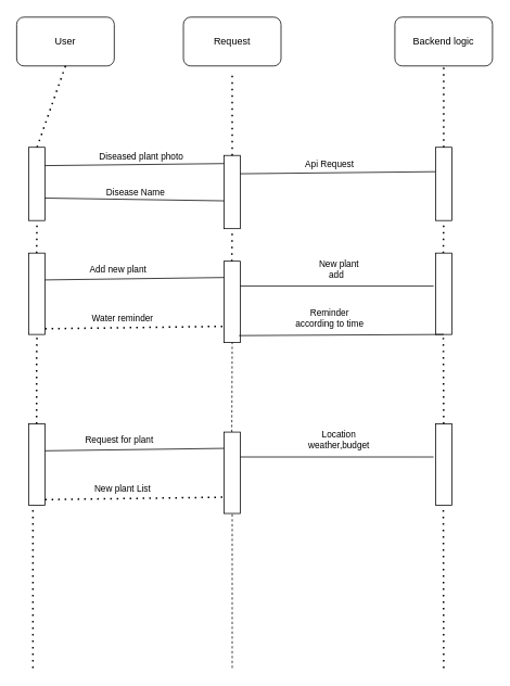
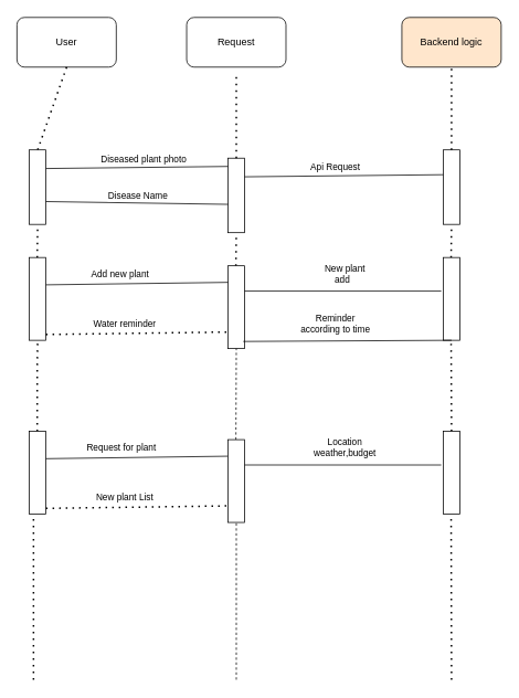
  <mxCell id="0" />
  <mxCell id="1" parent="0" />
  <mxCell id="2" value="User" style="rounded=1;whiteSpace=wrap;html=1;" vertex="1" parent="1"><mxGeometry x="20" y="20" width="120" height="60" as="geometry" /></mxCell>
  <mxCell id="3" value="Request" style="rounded=1;whiteSpace=wrap;html=1;" vertex="1" parent="1"><mxGeometry x="225" y="20" width="120" height="60" as="geometry" /></mxCell>
- <mxCell id="4" value="Backend logic" style="rounded=1;whiteSpace=wrap;html=1;" vertex="1" parent="1"><mxGeometry x="485" y="20" width="120" height="60" as="geometry" /></mxCell>
+ <mxCell id="4" value="Backend logic" style="rounded=1;whiteSpace=wrap;html=1;fillColor=#ffe6cc;" vertex="1" parent="1"><mxGeometry x="485" y="20" width="120" height="60" as="geometry" /></mxCell>
  <mxCell id="5" value="" style="endArrow=none;dashed=1;html=1;dashPattern=1 3;strokeWidth=2;rounded=0;entryX=0.5;entryY=1;entryDx=0;entryDy=0;" edge="1" parent="1" target="2"><mxGeometry width="50" height="50" relative="1" as="geometry"><mxPoint x="45" y="180" as="sourcePoint" /><mxPoint x="275" y="220" as="targetPoint" /></mxGeometry></mxCell>
  <mxCell id="6" value="" style="endArrow=none;html=1;rounded=0;" edge="1" parent="1"><mxGeometry width="50" height="50" relative="1" as="geometry"><mxPoint x="45" y="260" as="sourcePoint" /><mxPoint x="45" y="180" as="targetPoint" /></mxGeometry></mxCell>
  <mxCell id="7" value="" style="endArrow=none;html=1;rounded=0;" edge="1" parent="1"><mxGeometry width="50" height="50" relative="1" as="geometry"><mxPoint x="44.5" y="390" as="sourcePoint" /><mxPoint x="44.5" y="310" as="targetPoint" /></mxGeometry></mxCell>
  <mxCell id="8" value="" style="endArrow=none;dashed=1;html=1;dashPattern=1 3;strokeWidth=2;rounded=0;entryX=0.5;entryY=1;entryDx=0;entryDy=0;" edge="1" parent="1" target="11"><mxGeometry width="50" height="50" relative="1" as="geometry"><mxPoint x="44.5" y="310" as="sourcePoint" /><mxPoint x="44.5" y="210" as="targetPoint" /></mxGeometry></mxCell>
  <mxCell id="9" value="" style="endArrow=none;dashed=1;html=1;dashPattern=1 3;strokeWidth=2;rounded=0;entryX=0.5;entryY=1;entryDx=0;entryDy=0;" edge="1" parent="1" target="12"><mxGeometry width="50" height="50" relative="1" as="geometry"><mxPoint x="44.5" y="440" as="sourcePoint" /><mxPoint x="44.5" y="340" as="targetPoint" /></mxGeometry></mxCell>
  <mxCell id="10" value="" style="endArrow=none;html=1;rounded=0;dashed=1;dashPattern=1 3;strokeWidth=2;" edge="1" parent="1"><mxGeometry width="50" height="50" relative="1" as="geometry"><mxPoint x="44.5" y="520" as="sourcePoint" /><mxPoint x="44.5" y="440" as="targetPoint" /></mxGeometry></mxCell>
  <mxCell id="11" value="" style="rounded=0;whiteSpace=wrap;html=1;" vertex="1" parent="1"><mxGeometry x="35" y="180" width="20" height="90" as="geometry" /></mxCell>
  <mxCell id="12" value="" style="rounded=0;whiteSpace=wrap;html=1;" vertex="1" parent="1"><mxGeometry x="35" y="310" width="20" height="100" as="geometry" /></mxCell>
  <mxCell id="13" value="" style="endArrow=none;dashed=1;html=1;dashPattern=1 3;strokeWidth=2;rounded=0;entryX=0.5;entryY=1;entryDx=0;entryDy=0;" edge="1" target="14" parent="1"><mxGeometry width="50" height="50" relative="1" as="geometry"><mxPoint x="284.5" y="320" as="sourcePoint" /><mxPoint x="284.5" y="220" as="targetPoint" /></mxGeometry></mxCell>
  <mxCell id="14" value="" style="rounded=0;whiteSpace=wrap;html=1;" vertex="1" parent="1"><mxGeometry x="275" y="190" width="20" height="90" as="geometry" /></mxCell>
  <mxCell id="15" value="" style="endArrow=none;dashed=1;html=1;dashPattern=1 3;strokeWidth=2;rounded=0;entryX=0.5;entryY=1;entryDx=0;entryDy=0;" edge="1" parent="1"><mxGeometry width="50" height="50" relative="1" as="geometry"><mxPoint x="285" y="190" as="sourcePoint" /><mxPoint x="285" y="90" as="targetPoint" /></mxGeometry></mxCell>
  <mxCell id="16" value="" style="rounded=0;whiteSpace=wrap;html=1;" vertex="1" parent="1"><mxGeometry x="275" y="320" width="20" height="100" as="geometry" /></mxCell>
  <mxCell id="17" value="" style="endArrow=none;html=1;rounded=0;entryX=0.5;entryY=1;entryDx=0;entryDy=0;dashed=1;" edge="1" parent="1" target="16"><mxGeometry width="50" height="50" relative="1" as="geometry"><mxPoint x="284.5" y="530" as="sourcePoint" /><mxPoint x="284.5" y="450" as="targetPoint" /></mxGeometry></mxCell>
  <mxCell id="18" value="" style="endArrow=none;dashed=1;html=1;dashPattern=1 3;strokeWidth=2;rounded=0;entryX=0.5;entryY=1;entryDx=0;entryDy=0;" edge="1" target="19" parent="1"><mxGeometry width="50" height="50" relative="1" as="geometry"><mxPoint x="544.5" y="310" as="sourcePoint" /><mxPoint x="544.5" y="210" as="targetPoint" /></mxGeometry></mxCell>
  <mxCell id="19" value="" style="rounded=0;whiteSpace=wrap;html=1;" vertex="1" parent="1"><mxGeometry x="535" y="180" width="20" height="90" as="geometry" /></mxCell>
  <mxCell id="20" value="" style="endArrow=none;dashed=1;html=1;dashPattern=1 3;strokeWidth=2;rounded=0;entryX=0.5;entryY=1;entryDx=0;entryDy=0;" edge="1" parent="1"><mxGeometry width="50" height="50" relative="1" as="geometry"><mxPoint x="545" y="180" as="sourcePoint" /><mxPoint x="545" y="80" as="targetPoint" /></mxGeometry></mxCell>
  <mxCell id="21" value="" style="rounded=0;whiteSpace=wrap;html=1;" vertex="1" parent="1"><mxGeometry x="535" y="310" width="20" height="100" as="geometry" /></mxCell>
  <mxCell id="22" value="" style="endArrow=none;html=1;rounded=0;dashed=1;dashPattern=1 3;strokeWidth=2;" edge="1" parent="1"><mxGeometry width="50" height="50" relative="1" as="geometry"><mxPoint x="545" y="520" as="sourcePoint" /><mxPoint x="544.5" y="410" as="targetPoint" /></mxGeometry></mxCell>
  <mxCell id="23" value="" style="endArrow=none;html=1;rounded=0;exitX=1;exitY=0.5;exitDx=0;exitDy=0;entryX=0;entryY=0.62;entryDx=0;entryDy=0;entryPerimeter=0;" edge="1" parent="1" target="14"><mxGeometry width="50" height="50" relative="1" as="geometry"><mxPoint x="55" y="242.42" as="sourcePoint" /><mxPoint x="265" y="242" as="targetPoint" /></mxGeometry></mxCell>
  <mxCell id="24" value="Disease Name&amp;nbsp;&amp;nbsp;" style="edgeLabel;html=1;align=center;verticalAlign=middle;resizable=0;points=[];" vertex="1" connectable="0" parent="23"><mxGeometry x="0.033" y="-1" relative="1" as="geometry"><mxPoint y="-10" as="offset" /></mxGeometry></mxCell>
  <mxCell id="25" value="" style="endArrow=none;html=1;rounded=0;exitX=1;exitY=0.25;exitDx=0;exitDy=0;" edge="1" parent="1" source="11"><mxGeometry width="50" height="50" relative="1" as="geometry"><mxPoint x="65" y="200.42" as="sourcePoint" /><mxPoint x="275" y="200" as="targetPoint" /></mxGeometry></mxCell>
  <mxCell id="26" value="&amp;nbsp; &amp;nbsp;Diseased plant photo&amp;nbsp; &amp;nbsp;" style="edgeLabel;html=1;align=center;verticalAlign=middle;resizable=0;points=[];" vertex="1" connectable="0" parent="25"><mxGeometry x="0.069" y="1" relative="1" as="geometry"><mxPoint y="-10" as="offset" /></mxGeometry></mxCell>
  <mxCell id="27" value="" style="endArrow=none;html=1;rounded=0;exitX=1;exitY=0.25;exitDx=0;exitDy=0;" edge="1" parent="1"><mxGeometry width="50" height="50" relative="1" as="geometry"><mxPoint x="55" y="343" as="sourcePoint" /><mxPoint x="275" y="340" as="targetPoint" /></mxGeometry></mxCell>
  <mxCell id="28" value="Add new plant&amp;nbsp;" style="edgeLabel;html=1;align=center;verticalAlign=middle;resizable=0;points=[];" vertex="1" connectable="0" parent="27"><mxGeometry x="-0.176" y="4" relative="1" as="geometry"><mxPoint y="-8" as="offset" /></mxGeometry></mxCell>
  <mxCell id="29" value="" style="endArrow=none;html=1;rounded=0;exitX=1;exitY=0.25;exitDx=0;exitDy=0;dashed=1;dashPattern=1 3;strokeWidth=2;" edge="1" parent="1"><mxGeometry width="50" height="50" relative="1" as="geometry"><mxPoint x="55" y="403" as="sourcePoint" /><mxPoint x="275" y="400" as="targetPoint" /></mxGeometry></mxCell>
  <mxCell id="30" value="Water reminder" style="edgeLabel;html=1;align=center;verticalAlign=middle;resizable=0;points=[];" vertex="1" connectable="0" parent="29"><mxGeometry x="-0.149" y="-2" relative="1" as="geometry"><mxPoint y="-14" as="offset" /></mxGeometry></mxCell>
  <mxCell id="31" value="" style="endArrow=none;html=1;rounded=0;exitX=0.92;exitY=0.914;exitDx=0;exitDy=0;exitPerimeter=0;" edge="1" parent="1" source="16"><mxGeometry width="50" height="50" relative="1" as="geometry"><mxPoint x="305" y="410" as="sourcePoint" /><mxPoint x="545" y="410" as="targetPoint" /></mxGeometry></mxCell>
  <mxCell id="32" value="Reminder&amp;nbsp; &lt;br&gt;according to time&amp;nbsp;" style="edgeLabel;html=1;align=center;verticalAlign=middle;resizable=0;points=[];" vertex="1" connectable="0" parent="31"><mxGeometry x="-0.195" y="3" relative="1" as="geometry"><mxPoint x="11" y="-18" as="offset" /></mxGeometry></mxCell>
  <mxCell id="33" value="" style="endArrow=none;html=1;rounded=0;exitX=1;exitY=0.25;exitDx=0;exitDy=0;entryX=0;entryY=0.333;entryDx=0;entryDy=0;entryPerimeter=0;" edge="1" parent="1" source="14" target="19"><mxGeometry width="50" height="50" relative="1" as="geometry"><mxPoint x="305" y="210" as="sourcePoint" /><mxPoint x="525" y="207" as="targetPoint" /></mxGeometry></mxCell>
  <mxCell id="34" value="&amp;nbsp;Api Request&amp;nbsp;&amp;nbsp;" style="edgeLabel;html=1;align=center;verticalAlign=middle;resizable=0;points=[];" vertex="1" connectable="0" parent="33"><mxGeometry x="-0.078" relative="1" as="geometry"><mxPoint y="-11" as="offset" /></mxGeometry></mxCell>
  <mxCell id="35" value="" style="endArrow=none;html=1;rounded=0;exitX=1;exitY=0.25;exitDx=0;exitDy=0;entryX=-0.12;entryY=0.406;entryDx=0;entryDy=0;entryPerimeter=0;" edge="1" parent="1" target="21"><mxGeometry width="50" height="50" relative="1" as="geometry"><mxPoint x="295" y="350.58" as="sourcePoint" /><mxPoint x="515" y="347.58" as="targetPoint" /></mxGeometry></mxCell>
  <mxCell id="36" value="New plant &lt;br&gt;add&amp;nbsp;&amp;nbsp;" style="edgeLabel;html=1;align=center;verticalAlign=middle;resizable=0;points=[];" vertex="1" connectable="0" parent="35"><mxGeometry x="-0.027" y="2" relative="1" as="geometry"><mxPoint x="4" y="-19" as="offset" /></mxGeometry></mxCell>
  <mxCell id="37" value="" style="rounded=0;whiteSpace=wrap;html=1;" vertex="1" parent="1"><mxGeometry x="35" y="520" width="20" height="100" as="geometry" /></mxCell>
  <mxCell id="38" value="" style="endArrow=none;html=1;rounded=0;exitX=1;exitY=0.25;exitDx=0;exitDy=0;" edge="1" parent="1"><mxGeometry width="50" height="50" relative="1" as="geometry"><mxPoint x="55" y="553" as="sourcePoint" /><mxPoint x="275" y="550" as="targetPoint" /></mxGeometry></mxCell>
  <mxCell id="39" value="Request for plant" style="edgeLabel;html=1;align=center;verticalAlign=middle;resizable=0;points=[];" vertex="1" connectable="0" parent="38"><mxGeometry x="-0.176" y="4" relative="1" as="geometry"><mxPoint y="-8" as="offset" /></mxGeometry></mxCell>
  <mxCell id="40" value="" style="endArrow=none;html=1;rounded=0;exitX=1;exitY=0.25;exitDx=0;exitDy=0;dashed=1;dashPattern=1 3;strokeWidth=2;" edge="1" parent="1"><mxGeometry width="50" height="50" relative="1" as="geometry"><mxPoint x="55" y="613" as="sourcePoint" /><mxPoint x="275" y="610" as="targetPoint" /></mxGeometry></mxCell>
  <mxCell id="41" value="New plant List" style="edgeLabel;html=1;align=center;verticalAlign=middle;resizable=0;points=[];" vertex="1" connectable="0" parent="40"><mxGeometry x="-0.149" y="-2" relative="1" as="geometry"><mxPoint y="-14" as="offset" /></mxGeometry></mxCell>
  <mxCell id="42" value="" style="rounded=0;whiteSpace=wrap;html=1;" vertex="1" parent="1"><mxGeometry x="275" y="530" width="20" height="100" as="geometry" /></mxCell>
  <mxCell id="43" value="" style="endArrow=none;html=1;rounded=0;exitX=1;exitY=0.25;exitDx=0;exitDy=0;entryX=-0.12;entryY=0.406;entryDx=0;entryDy=0;entryPerimeter=0;" edge="1" target="45" parent="1"><mxGeometry width="50" height="50" relative="1" as="geometry"><mxPoint x="295" y="560.58" as="sourcePoint" /><mxPoint x="515" y="557.58" as="targetPoint" /></mxGeometry></mxCell>
  <mxCell id="44" value="Location&lt;br&gt;weather,budget" style="edgeLabel;html=1;align=center;verticalAlign=middle;resizable=0;points=[];" vertex="1" connectable="0" parent="43"><mxGeometry x="-0.027" y="2" relative="1" as="geometry"><mxPoint x="4" y="-19" as="offset" /></mxGeometry></mxCell>
  <mxCell id="45" value="" style="rounded=0;whiteSpace=wrap;html=1;" vertex="1" parent="1"><mxGeometry x="535" y="520" width="20" height="100" as="geometry" /></mxCell>
  <mxCell id="46" value="" style="endArrow=none;html=1;rounded=0;entryX=0.5;entryY=1;entryDx=0;entryDy=0;dashed=1;" edge="1" parent="1"><mxGeometry width="50" height="50" relative="1" as="geometry"><mxPoint x="285" y="820" as="sourcePoint" /><mxPoint x="285" y="630" as="targetPoint" /></mxGeometry></mxCell>
  <mxCell id="47" value="" style="endArrow=none;html=1;rounded=0;dashed=1;dashPattern=1 3;strokeWidth=2;entryX=0.25;entryY=1;entryDx=0;entryDy=0;" edge="1" parent="1" target="37"><mxGeometry width="50" height="50" relative="1" as="geometry"><mxPoint x="40" y="820" as="sourcePoint" /><mxPoint x="44.5" y="650" as="targetPoint" /></mxGeometry></mxCell>
  <mxCell id="48" value="" style="endArrow=none;html=1;rounded=0;dashed=1;dashPattern=1 3;strokeWidth=2;" edge="1" parent="1"><mxGeometry width="50" height="50" relative="1" as="geometry"><mxPoint x="545" y="820" as="sourcePoint" /><mxPoint x="544.5" y="620" as="targetPoint" /></mxGeometry></mxCell>
